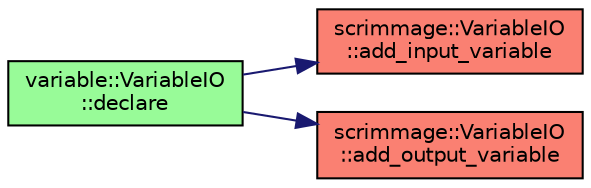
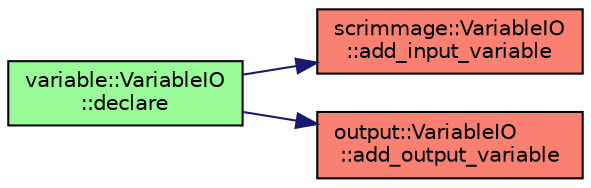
  digraph {
    rankdir=LR
    node [color=black fillcolor=salmon fontname=Helvetica fontsize=10 shape=record style=filled]
    edge [color=midnightblue fontname=Helvetica fontsize=10 labelfontname=Helvetica labelfontsize=10 style=solid]
    n1 [fillcolor=palegreen fontcolor=black height=0.2 label="variable::VariableIO\l::declare" width=0.4]
    n2 [height=0.2 label="scrimmage::VariableIO\l::add_input_variable" width=0.4]
-   n3 [height=0.2 label="scrimmage::VariableIO\l::add_output_variable" width=0.4]
+   n3 [height=0.2 label="output::VariableIO\l::add_output_variable" width=0.4]
    n1 -> n2
    n1 -> n3
  }
